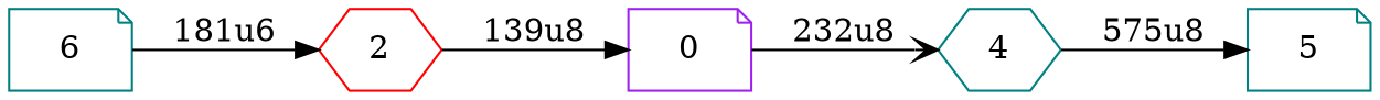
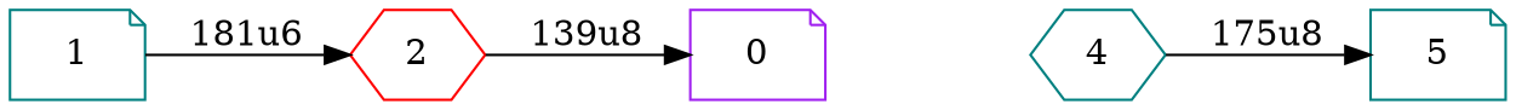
  digraph {
    rankdir=LR
    node [color=teal shape=note]
    edge [arrowhead=normal]
-   n1 [label=6]
+   n1 [label=1]
    n2 [color=red label=2 shape=hexagon]
    n3 [color=purple label=0]
    n4 [label=4 shape=hexagon]
    n5 [label=5]
    n1 -> n2 [label="181u6"]
    n2 -> n3 [label="139u8"]
-   n3 -> n4 [arrowhead=vee label="232u8"]
-   n4 -> n5 [label="575u8"]
+   n4 -> n5 [label="175u8"]
  }
